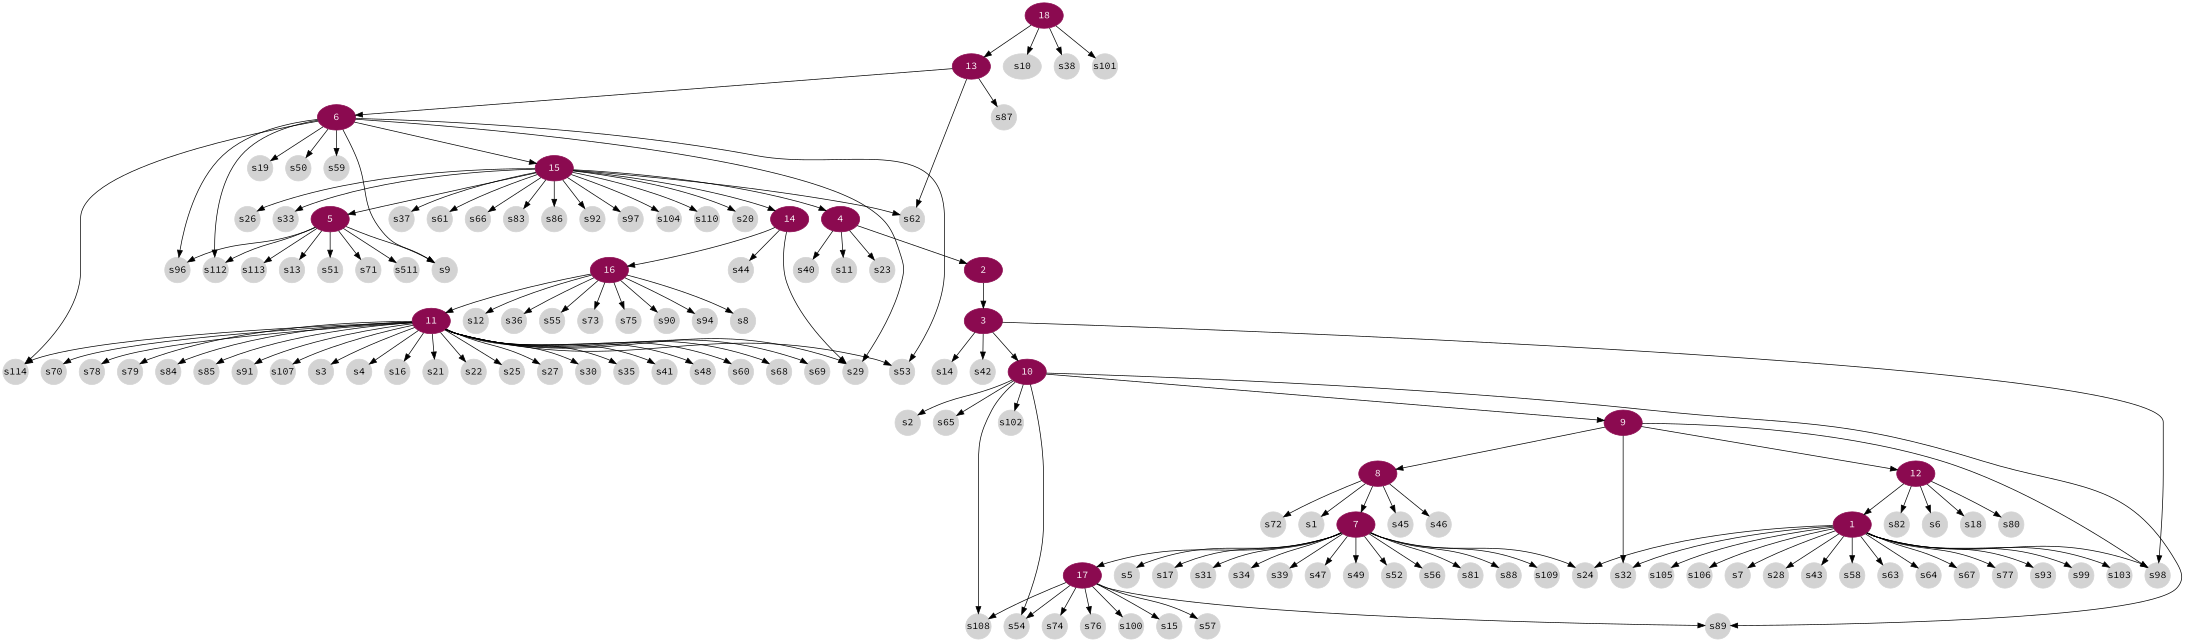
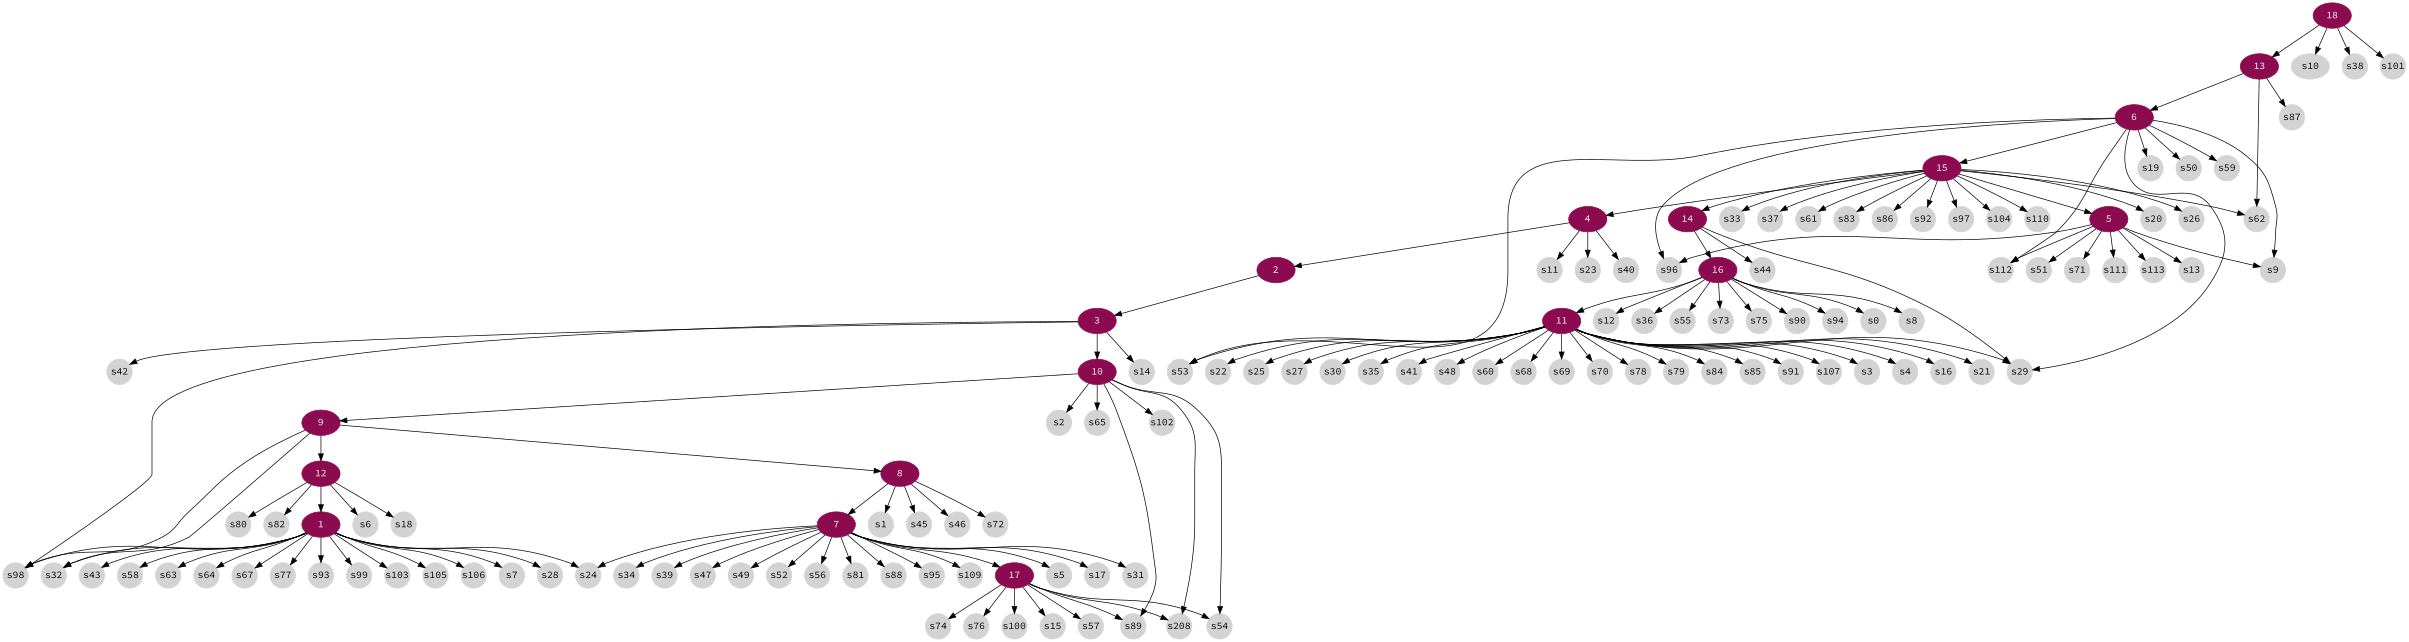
  digraph {
    fontname="Source Code Pro"
    node [color=lightgrey fontcolor=black fontname="Source Code Pro" style=filled fixedsize=true shape=circle]
    edge [fontname="Source Code Pro"]
    12 [color=deeppink4 fontcolor=white fixedsize="" shape=""]
    1 [color=deeppink4 fontcolor=white fixedsize="" shape=""]
    s6
    s18
    s80
    s82
    s7
    s24
    s28
    s32
    s43
    s58
    s63
    s64
    s67
    s77
    s93
    s98
    s99
    s103
    s105
    s106
    4 [color=deeppink4 fontcolor=white fixedsize="" shape=""]
    2 [color=deeppink4 fontcolor=white fixedsize="" shape=""]
    s11
    s23
    s40
    3 [color=deeppink4 fontcolor=white fixedsize="" shape=""]
    10 [color=deeppink4 fontcolor=white fixedsize="" shape=""]
    s14
    s42
    9 [color=deeppink4 fontcolor=white fixedsize="" shape=""]
    s2
    s54
    s65
    s89
    s102
-   s108
+   s108 [label=s208]
    15 [color=deeppink4 fontcolor=white fixedsize="" shape=""]
    5 [color=deeppink4 fontcolor=white fixedsize="" shape=""]
    14 [color=deeppink4 fontcolor=white fixedsize="" shape=""]
    s62
    s20
    s26
    s33
    s37
    s61
-   s66
    s83
    s86
    s92
    s97
    s104
    s110
    s9
    s13
    s51
    s71
    s96
-   s111 [label=s511]
+   s111
    s112
    s113
    s29
    16 [color=deeppink4 fontcolor=white fixedsize="" shape=""]
    s44
    13 [color=deeppink4 fontcolor=white fixedsize="" shape=""]
    6 [color=deeppink4 fontcolor=white fixedsize="" shape=""]
    s87
    s19
    s50
    s53
    s59
-   s114
    8 [color=deeppink4 fontcolor=white fixedsize="" shape=""]
    7 [color=deeppink4 fontcolor=white fixedsize="" shape=""]
    s1
    s45
    s46
    s72
    17 [color=deeppink4 fontcolor=white fixedsize="" shape=""]
    s5
    s17
    s31
    s34
    s39
    s47
    s49
    s52
    s56
    s81
    s88
+   s95
    s109
    s15
    s57
    s74
    s76
    s100
    11 [color=deeppink4 fontcolor=white fixedsize="" shape=""]
+   s0
    s8
    s12
    s36
    s55
    s73
    s75
    s90
    s94
    s3
    s4
    s16
    s21
    s22
    s25
    s27
    s30
    s35
    s41
    s48
    s60
    s68
    s69
    s70
    s78
    s79
    s84
    s85
    s91
    s107
    18 [color=deeppink4 fontcolor=white fixedsize="" shape=""]
    s10 [shape=ellipse]
    s38
    s101
    12 -> 1
    12 -> s6
    12 -> s18
    12 -> s80
    12 -> s82
    1 -> s7
    1 -> s24
    1 -> s28
    1 -> s32
    1 -> s43
    1 -> s58
    1 -> s63
    1 -> s64
    1 -> s67
    1 -> s77
    1 -> s93
    1 -> s98
    1 -> s99
    1 -> s103
    1 -> s105
    1 -> s106
    4 -> 2
    4 -> s11
    4 -> s23
    4 -> s40
    2 -> 3
    3 -> s98
    3 -> 10
    3 -> s14
    3 -> s42
    10 -> 9
    10 -> s2
    10 -> s54
    10 -> s65
    10 -> s89
    10 -> s102
    10 -> s108
    9 -> 12
    9 -> s32
    9 -> s98
    9 -> 8
    15 -> 4
    15 -> 5
    15 -> 14
    15 -> s62
    15 -> s20
    15 -> s26
    15 -> s33
    15 -> s37
    15 -> s61
-   15 -> s66
    15 -> s83
    15 -> s86
    15 -> s92
    15 -> s97
    15 -> s104
    15 -> s110
    5 -> s9
    5 -> s13
    5 -> s51
    5 -> s71
    5 -> s96
    5 -> s111
    5 -> s112
    5 -> s113
    14 -> s29
    14 -> 16
    14 -> s44
    16 -> 11
+   16 -> s0
    16 -> s8
    16 -> s12
    16 -> s36
    16 -> s55
    16 -> s73
    16 -> s75
    16 -> s90
    16 -> s94
    13 -> s62
    13 -> 6
    13 -> s87
    6 -> 15
    6 -> s9
    6 -> s96
    6 -> s112
    6 -> s29
    6 -> s19
    6 -> s50
    6 -> s53
    6 -> s59
-   6 -> s114
    8 -> 7
    8 -> s1
    8 -> s45
    8 -> s46
    8 -> s72
    7 -> s24
    7 -> 17
    7 -> s5
    7 -> s17
    7 -> s31
    7 -> s34
    7 -> s39
    7 -> s47
    7 -> s49
    7 -> s52
    7 -> s56
    7 -> s81
    7 -> s88
+   7 -> s95
    7 -> s109
    17 -> s54
    17 -> s89
    17 -> s108
    17 -> s15
    17 -> s57
    17 -> s74
    17 -> s76
    17 -> s100
    11 -> s29
    11 -> s53
-   11 -> s114
    11 -> s3
    11 -> s4
    11 -> s16
    11 -> s21
    11 -> s22
    11 -> s25
    11 -> s27
    11 -> s30
    11 -> s35
    11 -> s41
    11 -> s48
    11 -> s60
    11 -> s68
    11 -> s69
    11 -> s70
    11 -> s78
    11 -> s79
    11 -> s84
    11 -> s85
    11 -> s91
    11 -> s107
    18 -> 13
    18 -> s10
    18 -> s38
    18 -> s101
  }
